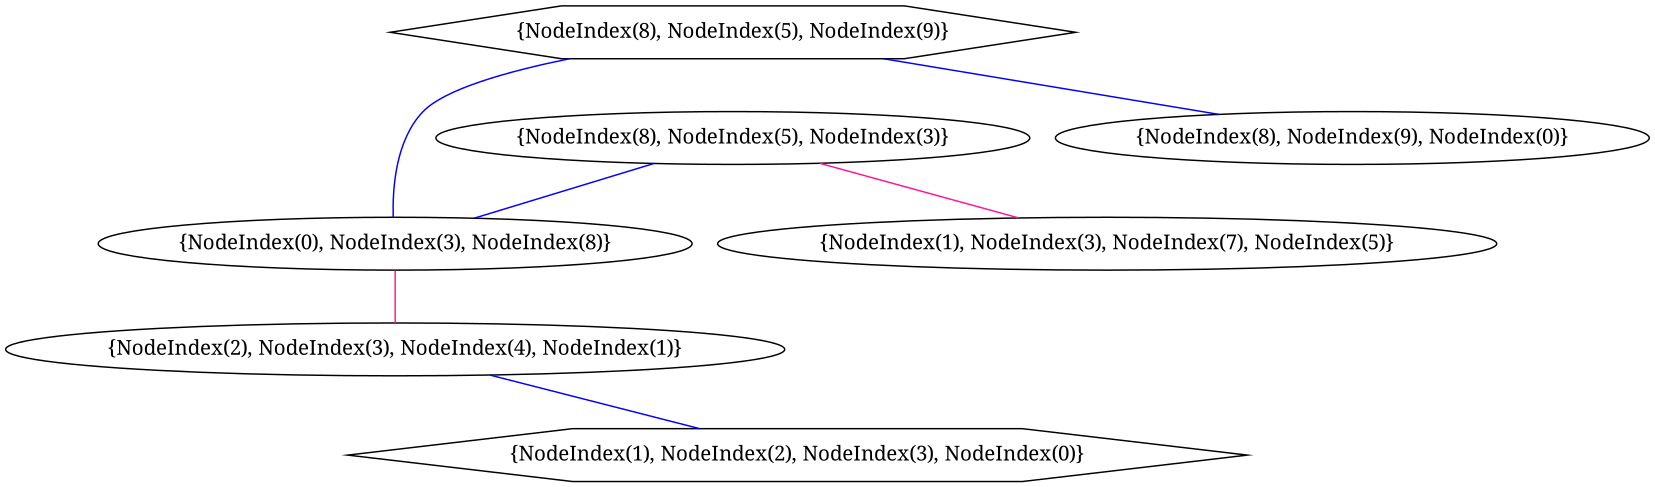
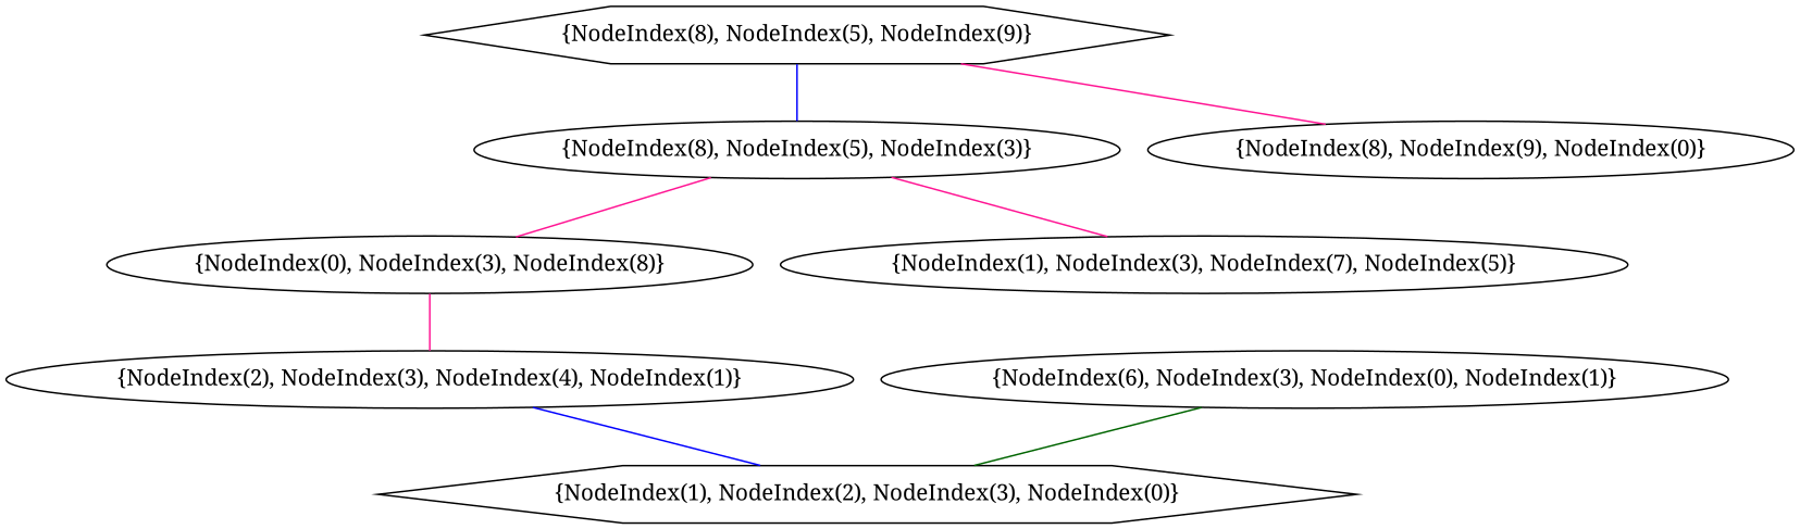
  graph {
    fontname="Noto Serif"
    node [fontname="Noto Serif" shape=ellipse]
    edge [color=deeppink fontname="Noto Serif"]
    n1 [label="{NodeIndex(1), NodeIndex(2), NodeIndex(3), NodeIndex(0)}" shape=hexagon]
    n2 [label="{NodeIndex(2), NodeIndex(3), NodeIndex(4), NodeIndex(1)}"]
+   n3 [label="{NodeIndex(6), NodeIndex(3), NodeIndex(0), NodeIndex(1)}"]
    n4 [label="{NodeIndex(1), NodeIndex(3), NodeIndex(7), NodeIndex(5)}"]
    n5 [label="{NodeIndex(0), NodeIndex(3), NodeIndex(8)}"]
    n6 [label="{NodeIndex(8), NodeIndex(5), NodeIndex(3)}"]
    n7 [label="{NodeIndex(8), NodeIndex(9), NodeIndex(0)}"]
    n8 [label="{NodeIndex(8), NodeIndex(5), NodeIndex(9)}" shape=hexagon]
    n2 -- n1 [color=blue]
+   n3 -- n1 [color=darkgreen]
    n5 -- n2
    n6 -- n4
-   n6 -- n5 [color=blue]
-   n8 -- n5 [color=blue]
-   n8 -- n7 [color=blue]
+   n6 -- n5
+   n8 -- n6 [color=blue]
+   n8 -- n7
  }
